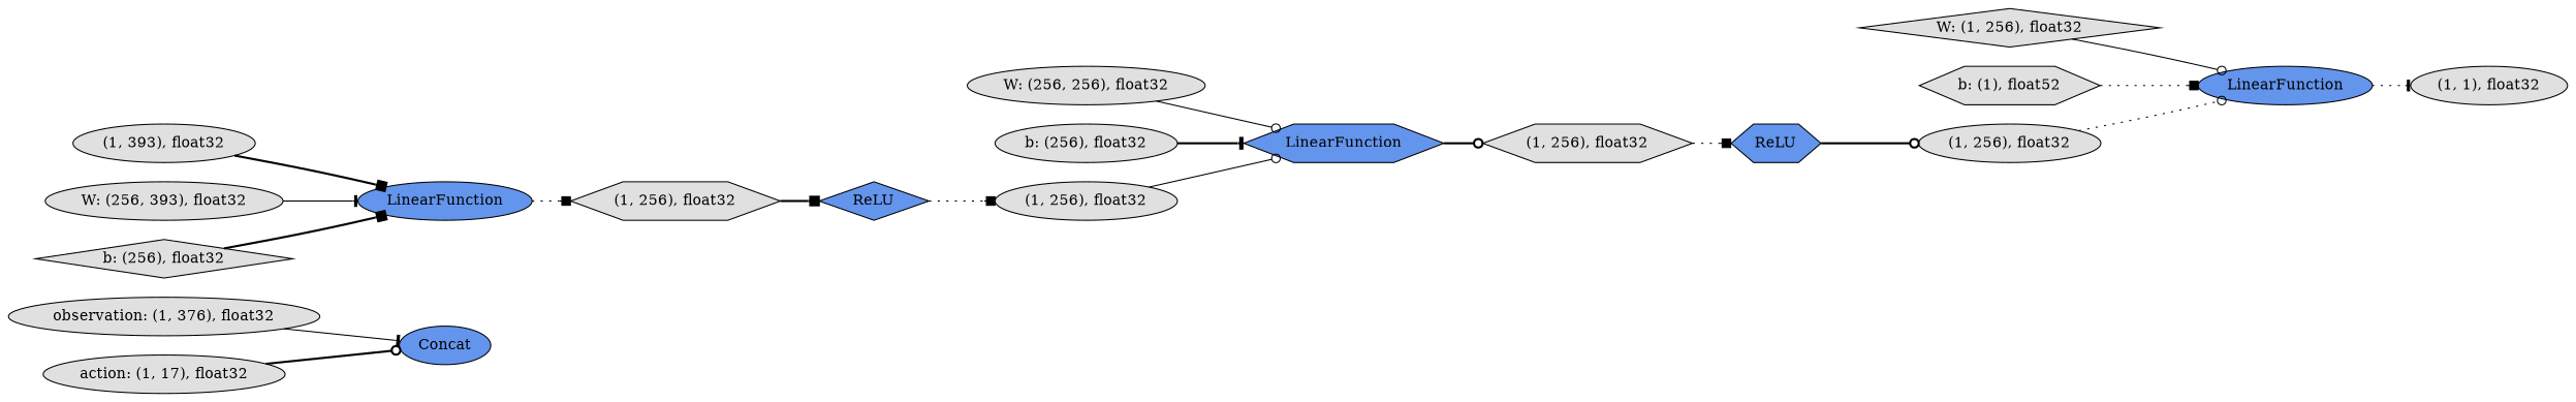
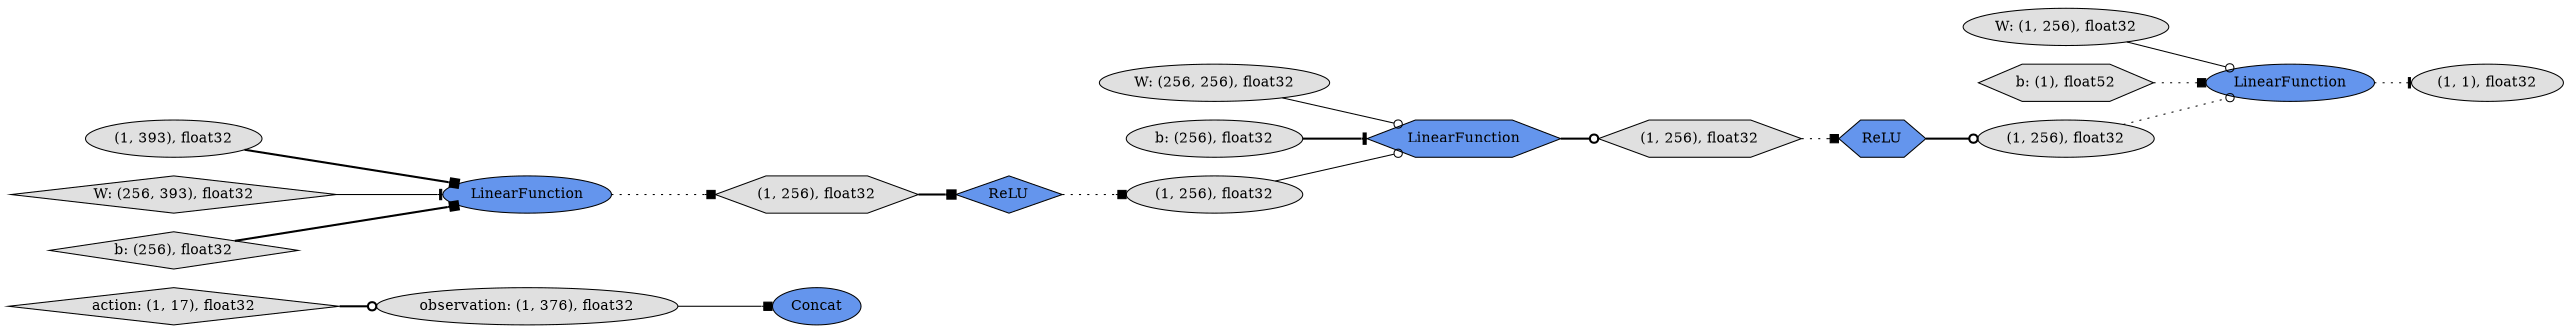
  digraph {
    rankdir=LR
    node [fillcolor="#E0E0E0" shape=ellipse style=filled]
    edge [arrowhead=box style=bold]
    n1 [label="observation: (1, 376), float32"]
    n2 [fillcolor="#6495ED" label=Concat]
    n3 [label="(1, 256), float32"]
    n4 [fillcolor="#6495ED" label=LinearFunction shape=hexagon]
    n5 [label="(1, 256), float32" shape=hexagon]
-   n6 [label="action: (1, 17), float32"]
+   n6 [label="action: (1, 17), float32" shape=diamond]
    n7 [label="(1, 393), float32"]
    n8 [fillcolor="#6495ED" label=LinearFunction]
    n9 [label="W: (256, 256), float32"]
    n10 [label="(1, 256), float32" shape=hexagon]
    n11 [fillcolor="#6495ED" label=ReLU shape=diamond]
    n12 [fillcolor="#6495ED" label=LinearFunction]
    n13 [label="(1, 1), float32"]
-   n14 [label="W: (1, 256), float32" shape=diamond]
-   n15 [label="W: (256, 393), float32"]
+   n14 [label="W: (1, 256), float32"]
+   n15 [label="W: (256, 393), float32" shape=diamond]
    n16 [fillcolor="#6495ED" label=ReLU shape=hexagon]
    n17 [label="(1, 256), float32"]
    n18 [label="b: (256), float32" shape=diamond]
    n19 [label="b: (256), float32"]
    n20 [label="b: (1), float52" shape=hexagon]
-   n1 -> n2 [arrowhead=tee style=solid]
+   n1 -> n2 [style=solid]
    n3 -> n4 [arrowhead=odot style=solid]
    n4 -> n5 [arrowhead=odot]
    n5 -> n16 [style=dotted]
-   n6 -> n2 [arrowhead=odot]
+   n6 -> n1 [arrowhead=odot]
    n7 -> n8
    n8 -> n10 [style=dotted]
    n9 -> n4 [arrowhead=odot style=solid]
    n10 -> n11
    n11 -> n3 [style=dotted]
    n12 -> n13 [arrowhead=tee style=dotted]
    n14 -> n12 [arrowhead=odot style=solid]
    n15 -> n8 [arrowhead=tee style=solid]
    n16 -> n17 [arrowhead=odot]
    n17 -> n12 [arrowhead=odot style=dotted]
    n18 -> n8
    n19 -> n4 [arrowhead=tee]
    n20 -> n12 [style=dotted]
  }
